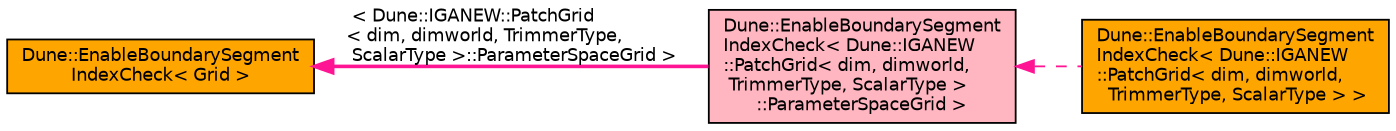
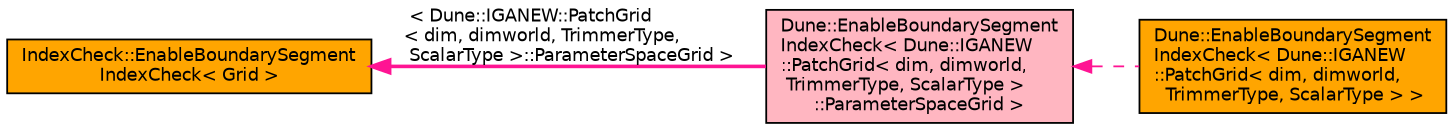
  digraph {
    rankdir=LR
    node [color=black fillcolor=orange fontname=Helvetica fontsize=10 shape=record style=filled]
    edge [color=deeppink dir=back fontname=Helvetica fontsize=10 labelfontname=Helvetica labelfontsize=10]
    n1 [fontcolor=black height=0.2 label="Dune::EnableBoundarySegment\lIndexCheck\< Dune::IGANEW\l::PatchGrid\< dim, dimworld,\l TrimmerType, ScalarType \> \>" width=0.4]
    n2 [fillcolor=lightpink height=0.2 label="Dune::EnableBoundarySegment\lIndexCheck\< Dune::IGANEW\l::PatchGrid\< dim, dimworld,\l TrimmerType, ScalarType \>\l::ParameterSpaceGrid \>" width=0.4]
-   n3 [height=0.2 label="Dune::EnableBoundarySegment\lIndexCheck\< Grid \>" width=0.4]
+   n3 [height=0.2 label="IndexCheck::EnableBoundarySegment\lIndexCheck\< Grid \>" width=0.4]
    n2 -> n1 [style=dashed]
    n3 -> n2 [label=" \< Dune::IGANEW::PatchGrid\l\< dim, dimworld, TrimmerType,\l ScalarType \>::ParameterSpaceGrid \>" style=bold]
  }
